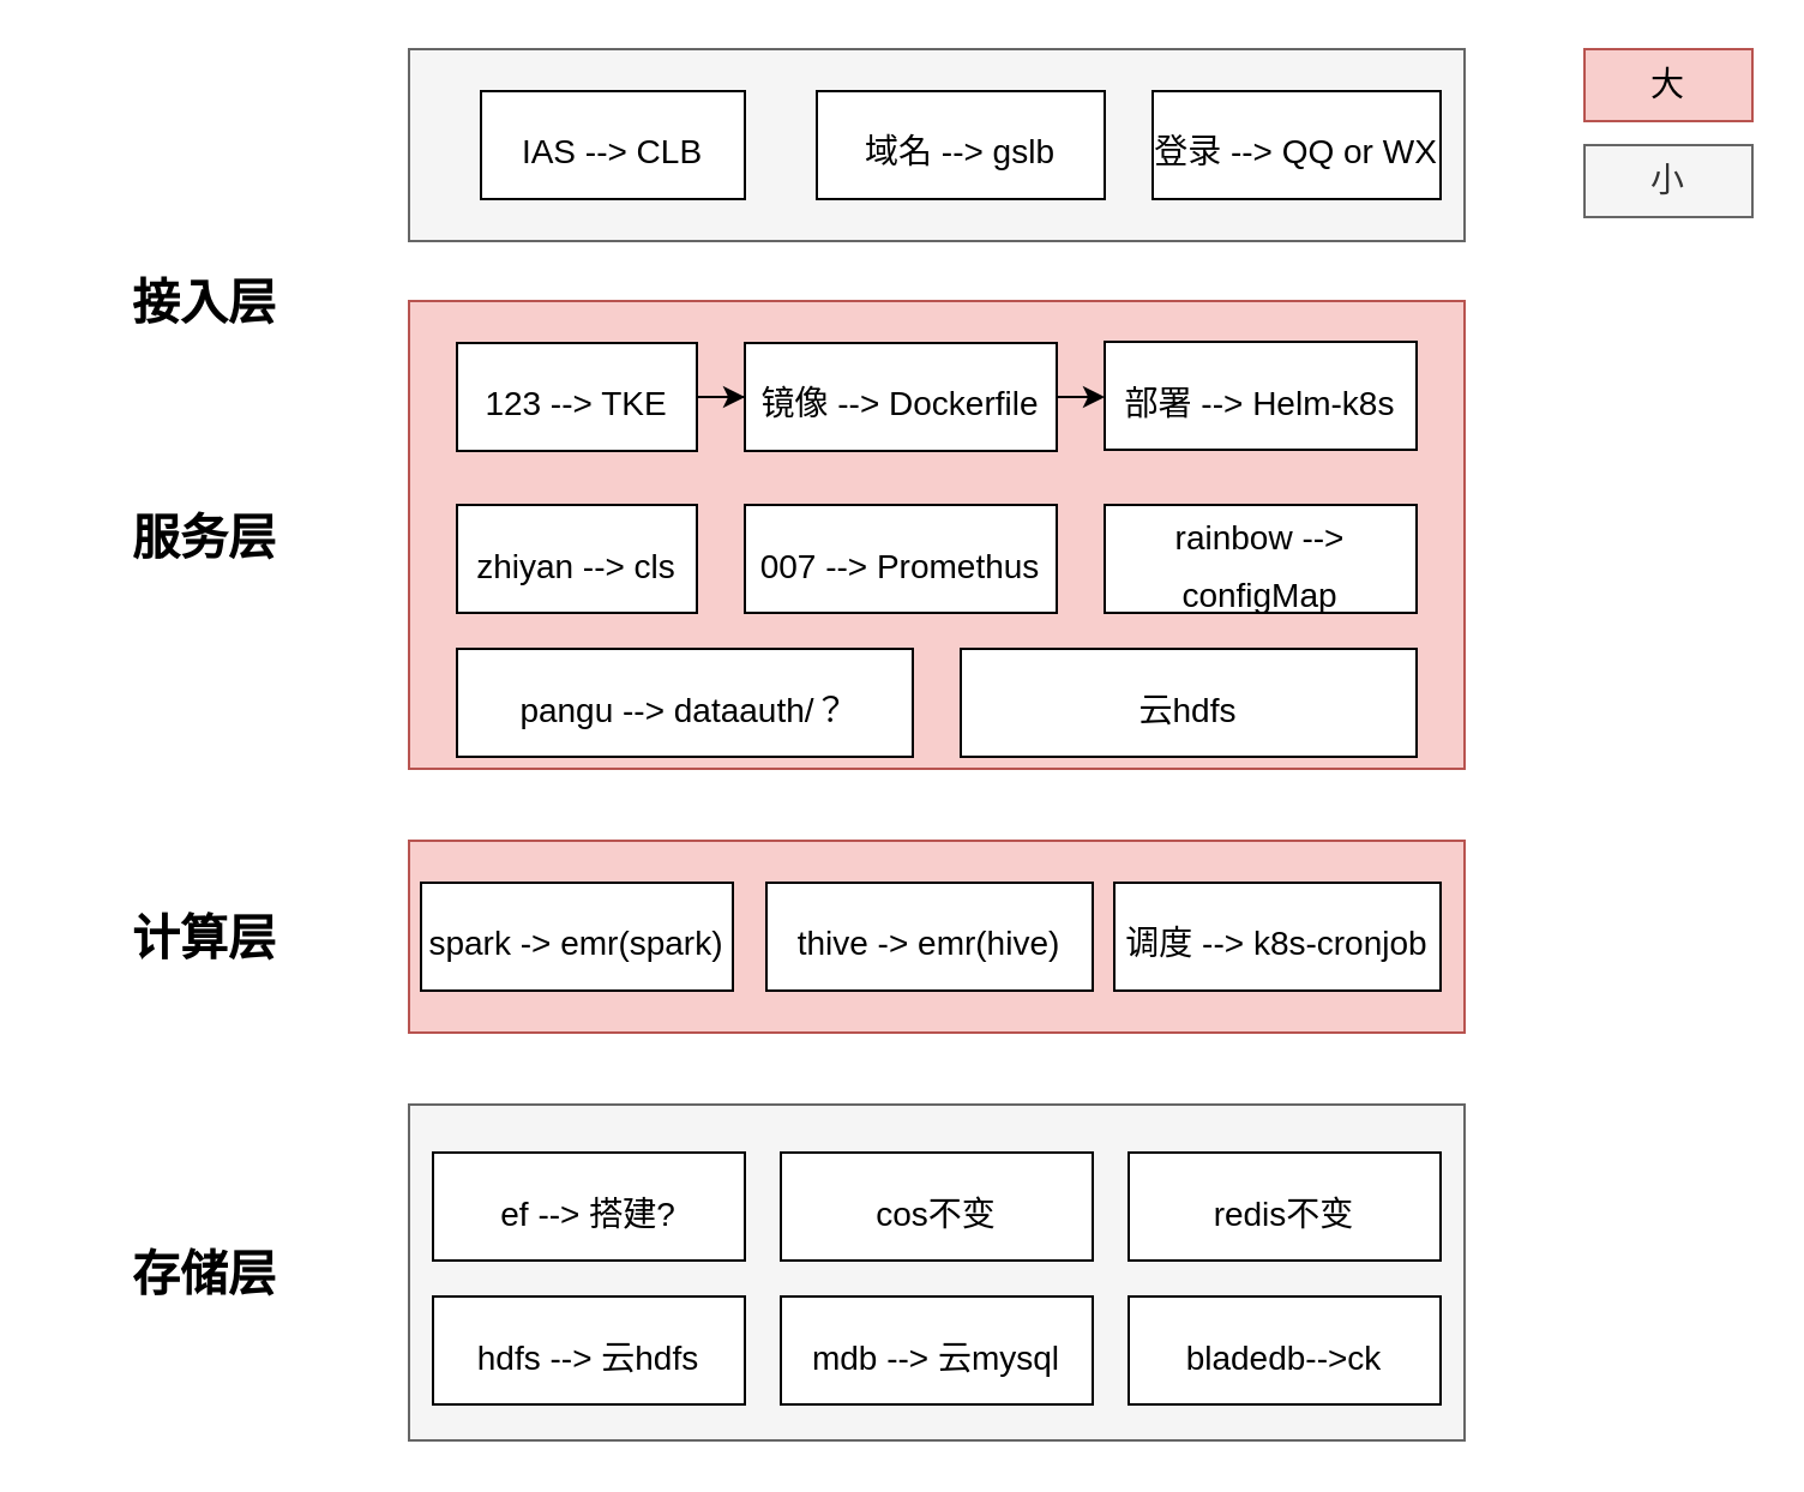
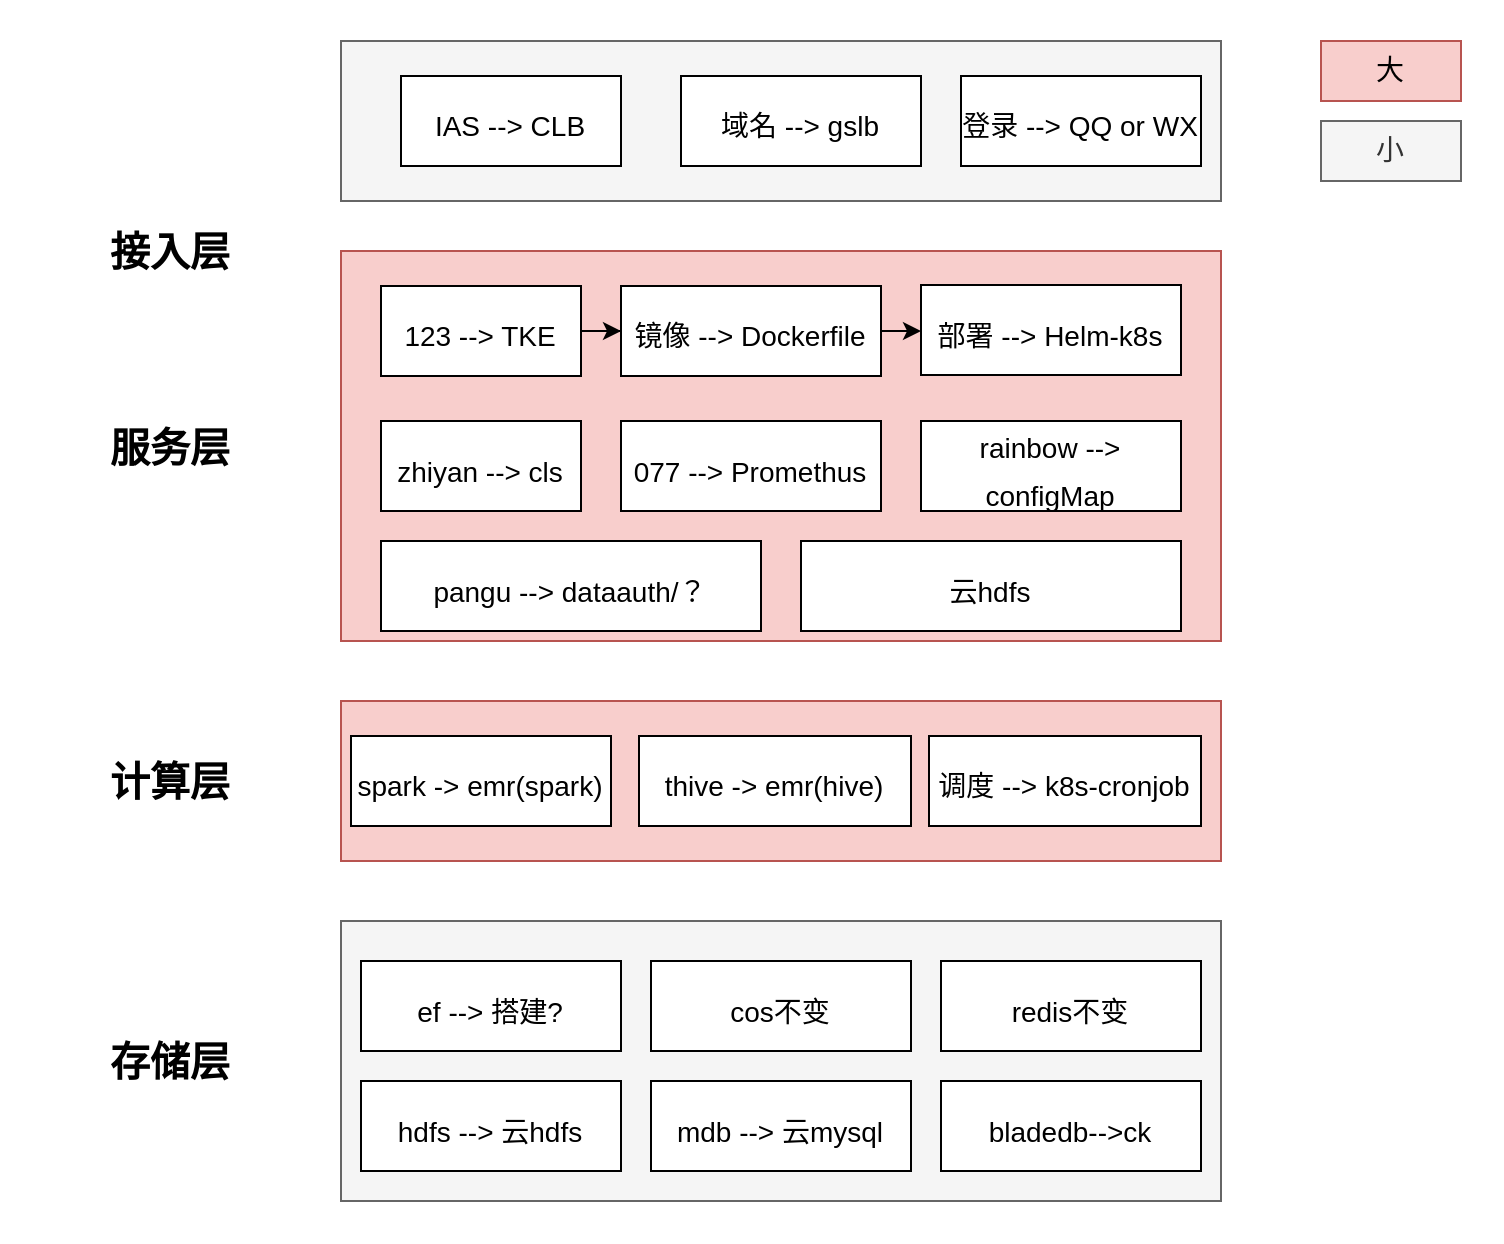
  <mxCell id="0" />
  <mxCell id="1" parent="0" />
  <mxCell id="2" value="&lt;b&gt;&lt;font style=&quot;font-size: 20px;&quot;&gt;接入层&lt;/font&gt;&lt;/b&gt;" style="text;html=1;strokeColor=none;fillColor=none;align=center;verticalAlign=middle;whiteSpace=wrap;rounded=0;" vertex="1" parent="1"><mxGeometry x="20" y="110" width="130" height="30" as="geometry" /></mxCell>
  <mxCell id="3" value="" style="rounded=0;whiteSpace=wrap;html=1;fontSize=20;fontColor=#333333;fillColor=#f5f5f5;strokeColor=#666666;" vertex="1" parent="1"><mxGeometry x="170" y="20" width="440" height="80" as="geometry" /></mxCell>
  <mxCell id="4" value="&lt;font style=&quot;font-size: 14px;&quot; color=&quot;#000000&quot;&gt;IAS --&amp;gt; CLB&lt;/font&gt;" style="rounded=0;whiteSpace=wrap;html=1;fontSize=20;fontColor=#FFCCCC;" vertex="1" parent="1"><mxGeometry x="200" y="37.5" width="110" height="45" as="geometry" /></mxCell>
  <mxCell id="5" value="&lt;font style=&quot;font-size: 14px;&quot; color=&quot;#000000&quot;&gt;域名 --&amp;gt; gslb&lt;/font&gt;" style="rounded=0;whiteSpace=wrap;html=1;fontSize=20;fontColor=#FFCCCC;" vertex="1" parent="1"><mxGeometry x="340" y="37.5" width="120" height="45" as="geometry" /></mxCell>
  <mxCell id="6" value="&lt;span style=&quot;font-size: 20px;&quot;&gt;&lt;b&gt;服务层&lt;/b&gt;&lt;/span&gt;" style="text;html=1;strokeColor=none;fillColor=none;align=center;verticalAlign=middle;whiteSpace=wrap;rounded=0;" vertex="1" parent="1"><mxGeometry x="20" y="207.5" width="130" height="30" as="geometry" /></mxCell>
  <mxCell id="7" value="" style="rounded=0;whiteSpace=wrap;html=1;fontSize=20;fillColor=#f8cecc;strokeColor=#b85450;" vertex="1" parent="1"><mxGeometry x="170" y="125" width="440" height="195" as="geometry" /></mxCell>
  <mxCell id="8" value="" style="edgeStyle=orthogonalEdgeStyle;rounded=0;orthogonalLoop=1;jettySize=auto;html=1;fontSize=14;fontColor=#000000;" edge="1" parent="1" source="9" target="11"><mxGeometry relative="1" as="geometry" /></mxCell>
  <mxCell id="9" value="&lt;font style=&quot;font-size: 14px;&quot; color=&quot;#000000&quot;&gt;123 --&amp;gt; TKE&lt;/font&gt;" style="rounded=0;whiteSpace=wrap;html=1;fontSize=20;fontColor=#FFCCCC;" vertex="1" parent="1"><mxGeometry x="190" y="142.5" width="100" height="45" as="geometry" /></mxCell>
  <mxCell id="10" value="" style="edgeStyle=orthogonalEdgeStyle;rounded=0;orthogonalLoop=1;jettySize=auto;html=1;fontSize=14;fontColor=#000000;" edge="1" parent="1" source="11" target="12"><mxGeometry relative="1" as="geometry" /></mxCell>
  <mxCell id="11" value="&lt;font color=&quot;#000000&quot;&gt;&lt;span style=&quot;font-size: 14px;&quot;&gt;镜像 --&amp;gt; Dockerfile&lt;/span&gt;&lt;/font&gt;" style="rounded=0;whiteSpace=wrap;html=1;fontSize=20;fontColor=#FFCCCC;" vertex="1" parent="1"><mxGeometry x="310" y="142.5" width="130" height="45" as="geometry" /></mxCell>
  <mxCell id="12" value="&lt;font color=&quot;#000000&quot;&gt;&lt;span style=&quot;font-size: 14px;&quot;&gt;部署 --&amp;gt; Helm-k8s&lt;/span&gt;&lt;/font&gt;" style="rounded=0;whiteSpace=wrap;html=1;fontSize=20;fontColor=#FFCCCC;" vertex="1" parent="1"><mxGeometry x="460" y="142" width="130" height="45" as="geometry" /></mxCell>
- <mxCell id="13" value="&lt;font style=&quot;font-size: 14px;&quot; color=&quot;#000000&quot;&gt;007 --&amp;gt; Promethus&lt;/font&gt;" style="rounded=0;whiteSpace=wrap;html=1;fontSize=20;fontColor=#FFCCCC;" vertex="1" parent="1"><mxGeometry x="310" y="210" width="130" height="45" as="geometry" /></mxCell>
+ <mxCell id="13" value="&lt;font style=&quot;font-size: 14px;&quot; color=&quot;#000000&quot;&gt;077 --&amp;gt; Promethus&lt;/font&gt;" style="rounded=0;whiteSpace=wrap;html=1;fontSize=20;fontColor=#FFCCCC;" vertex="1" parent="1"><mxGeometry x="310" y="210" width="130" height="45" as="geometry" /></mxCell>
  <mxCell id="14" value="&lt;font style=&quot;font-size: 14px;&quot; color=&quot;#000000&quot;&gt;zhiyan --&amp;gt; cls&lt;/font&gt;" style="rounded=0;whiteSpace=wrap;html=1;fontSize=20;fontColor=#FFCCCC;" vertex="1" parent="1"><mxGeometry x="190" y="210" width="100" height="45" as="geometry" /></mxCell>
  <mxCell id="15" value="&lt;font style=&quot;font-size: 14px;&quot; color=&quot;#000000&quot;&gt;rainbow --&amp;gt; configMap&lt;/font&gt;" style="rounded=0;whiteSpace=wrap;html=1;fontSize=20;fontColor=#FFCCCC;" vertex="1" parent="1"><mxGeometry x="460" y="210" width="130" height="45" as="geometry" /></mxCell>
  <mxCell id="16" value="&lt;span style=&quot;font-size: 20px;&quot;&gt;&lt;b&gt;计算层&lt;/b&gt;&lt;/span&gt;" style="text;html=1;strokeColor=none;fillColor=none;align=center;verticalAlign=middle;whiteSpace=wrap;rounded=0;" vertex="1" parent="1"><mxGeometry x="20" y="375" width="130" height="30" as="geometry" /></mxCell>
  <mxCell id="17" value="" style="rounded=0;whiteSpace=wrap;html=1;fontSize=20;fillColor=#f8cecc;strokeColor=#b85450;" vertex="1" parent="1"><mxGeometry x="170" y="350" width="440" height="80" as="geometry" /></mxCell>
  <mxCell id="18" value="&lt;font color=&quot;#000000&quot;&gt;&lt;span style=&quot;font-size: 14px;&quot;&gt;spark -&amp;gt; emr(spark)&lt;/span&gt;&lt;/font&gt;" style="rounded=0;whiteSpace=wrap;html=1;fontSize=20;fontColor=#FFCCCC;" vertex="1" parent="1"><mxGeometry x="175" y="367.5" width="130" height="45" as="geometry" /></mxCell>
  <mxCell id="19" value="&lt;font color=&quot;#000000&quot;&gt;&lt;span style=&quot;font-size: 14px;&quot;&gt;thive -&amp;gt; emr(hive)&lt;/span&gt;&lt;/font&gt;" style="rounded=0;whiteSpace=wrap;html=1;fontSize=20;fontColor=#FFCCCC;" vertex="1" parent="1"><mxGeometry x="319" y="367.5" width="136" height="45" as="geometry" /></mxCell>
  <mxCell id="20" value="&lt;font style=&quot;font-size: 14px;&quot; color=&quot;#000000&quot;&gt;pangu --&amp;gt; dataauth/？&lt;/font&gt;" style="rounded=0;whiteSpace=wrap;html=1;fontSize=20;fontColor=#FFCCCC;" vertex="1" parent="1"><mxGeometry x="190" y="270" width="190" height="45" as="geometry" /></mxCell>
  <mxCell id="21" value="&lt;font color=&quot;#000000&quot;&gt;&lt;span style=&quot;font-size: 14px;&quot;&gt;登录 --&amp;gt; QQ or WX&lt;/span&gt;&lt;/font&gt;" style="rounded=0;whiteSpace=wrap;html=1;fontSize=20;fontColor=#FFCCCC;" vertex="1" parent="1"><mxGeometry x="480" y="37.5" width="120" height="45" as="geometry" /></mxCell>
  <mxCell id="22" value="&lt;span style=&quot;font-size: 20px;&quot;&gt;&lt;b&gt;存储层&lt;/b&gt;&lt;/span&gt;" style="text;html=1;strokeColor=none;fillColor=none;align=center;verticalAlign=middle;whiteSpace=wrap;rounded=0;" vertex="1" parent="1"><mxGeometry x="20" y="515" width="130" height="30" as="geometry" /></mxCell>
  <mxCell id="23" value="" style="rounded=0;whiteSpace=wrap;html=1;fontSize=20;fontColor=#333333;fillColor=#f5f5f5;strokeColor=#666666;" vertex="1" parent="1"><mxGeometry x="170" y="460" width="440" height="140" as="geometry" /></mxCell>
  <mxCell id="24" value="&lt;font color=&quot;#000000&quot;&gt;&lt;span style=&quot;font-size: 14px;&quot;&gt;ef --&amp;gt; 搭建?&lt;/span&gt;&lt;/font&gt;" style="rounded=0;whiteSpace=wrap;html=1;fontSize=20;fontColor=#FFCCCC;" vertex="1" parent="1"><mxGeometry x="180" y="480" width="130" height="45" as="geometry" /></mxCell>
  <mxCell id="25" value="&lt;font color=&quot;#000000&quot;&gt;&lt;span style=&quot;font-size: 14px;&quot;&gt;cos不变&lt;/span&gt;&lt;/font&gt;" style="rounded=0;whiteSpace=wrap;html=1;fontSize=20;fontColor=#FFCCCC;" vertex="1" parent="1"><mxGeometry x="325" y="480" width="130" height="45" as="geometry" /></mxCell>
  <mxCell id="26" value="&lt;font color=&quot;#000000&quot;&gt;&lt;span style=&quot;font-size: 14px;&quot;&gt;redis不变&lt;/span&gt;&lt;/font&gt;" style="rounded=0;whiteSpace=wrap;html=1;fontSize=20;fontColor=#FFCCCC;" vertex="1" parent="1"><mxGeometry x="470" y="480" width="130" height="45" as="geometry" /></mxCell>
  <mxCell id="27" value="&lt;font color=&quot;#000000&quot;&gt;&lt;span style=&quot;font-size: 14px;&quot;&gt;hdfs --&amp;gt; 云hdfs&lt;br&gt;&lt;/span&gt;&lt;/font&gt;" style="rounded=0;whiteSpace=wrap;html=1;fontSize=20;fontColor=#FFCCCC;" vertex="1" parent="1"><mxGeometry x="180" y="540" width="130" height="45" as="geometry" /></mxCell>
  <mxCell id="28" value="&lt;font color=&quot;#000000&quot;&gt;&lt;span style=&quot;font-size: 14px;&quot;&gt;mdb --&amp;gt; 云mysql&lt;br&gt;&lt;/span&gt;&lt;/font&gt;" style="rounded=0;whiteSpace=wrap;html=1;fontSize=20;fontColor=#FFCCCC;" vertex="1" parent="1"><mxGeometry x="325" y="540" width="130" height="45" as="geometry" /></mxCell>
  <mxCell id="29" value="&lt;font color=&quot;#000000&quot;&gt;&lt;span style=&quot;font-size: 14px;&quot;&gt;bladedb--&amp;gt;ck&lt;br&gt;&lt;/span&gt;&lt;/font&gt;" style="rounded=0;whiteSpace=wrap;html=1;fontSize=20;fontColor=#FFCCCC;" vertex="1" parent="1"><mxGeometry x="470" y="540" width="130" height="45" as="geometry" /></mxCell>
  <mxCell id="30" value="大" style="rounded=0;whiteSpace=wrap;html=1;fontSize=14;fillColor=#f8cecc;strokeColor=#b85450;" vertex="1" parent="1"><mxGeometry x="660" y="20" width="70" height="30" as="geometry" /></mxCell>
  <mxCell id="31" value="小" style="rounded=0;whiteSpace=wrap;html=1;fontSize=14;fillColor=#f5f5f5;strokeColor=#666666;fontColor=#333333;" vertex="1" parent="1"><mxGeometry x="660" y="60" width="70" height="30" as="geometry" /></mxCell>
  <mxCell id="32" value="&lt;font style=&quot;font-size: 14px;&quot; color=&quot;#000000&quot;&gt;云hdfs&lt;/font&gt;" style="rounded=0;whiteSpace=wrap;html=1;fontSize=20;fontColor=#FFCCCC;" vertex="1" parent="1"><mxGeometry x="400" y="270" width="190" height="45" as="geometry" /></mxCell>
  <mxCell id="33" value="&lt;font color=&quot;#000000&quot;&gt;&lt;span style=&quot;font-size: 14px;&quot;&gt;调度 --&amp;gt; k8s-cronjob&lt;/span&gt;&lt;/font&gt;" style="rounded=0;whiteSpace=wrap;html=1;fontSize=20;fontColor=#FFCCCC;" vertex="1" parent="1"><mxGeometry x="464" y="367.5" width="136" height="45" as="geometry" /></mxCell>
